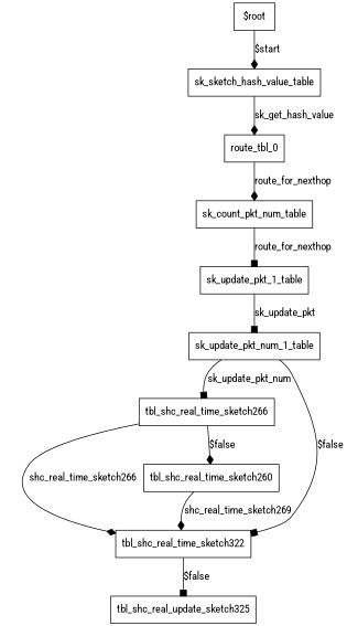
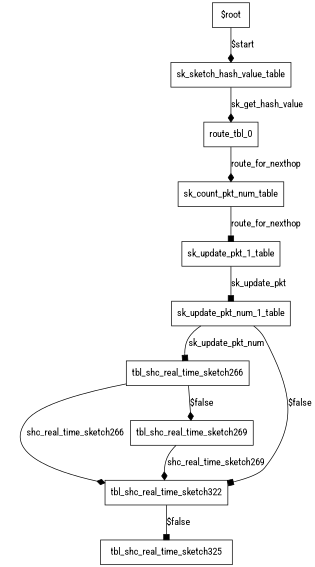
  digraph {
    fontname="Roboto Condensed"
    node [color=black fontname="Roboto Condensed" shape=box]
    edge [arrowhead=diamond color=black fontname="Roboto Condensed"]
    n1 [label="$root"]
    n2 [label=sk_sketch_hash_value_table]
    n3 [label=route_tbl_0]
    n4 [label=sk_count_pkt_num_table]
    n5 [label=sk_update_pkt_1_table]
    n6 [label=sk_update_pkt_num_1_table]
    n7 [label=tbl_shc_real_time_sketch266]
    n8 [label=tbl_shc_real_time_sketch322]
-   n9 [label=tbl_shc_real_time_sketch260]
-   n10 [label=tbl_shc_real_update_sketch325]
+   n9 [label=tbl_shc_real_time_sketch269]
+   n10 [label=tbl_shc_real_time_sketch325]
    n1 -> n2 [label="$start"]
    n2 -> n3 [label=sk_get_hash_value]
    n3 -> n4 [label=route_for_nexthop]
    n4 -> n5 [arrowhead=box label=route_for_nexthop]
    n5 -> n6 [arrowhead=box label=sk_update_pkt]
    n6 -> n7 [arrowhead=box label=sk_update_pkt_num]
    n6 -> n8 [arrowhead=box label="$false"]
    n7 -> n8 [label=shc_real_time_sketch266]
    n7 -> n9 [label="$false"]
    n8 -> n10 [arrowhead=box label="$false"]
    n9 -> n8 [label=shc_real_time_sketch269]
  }
